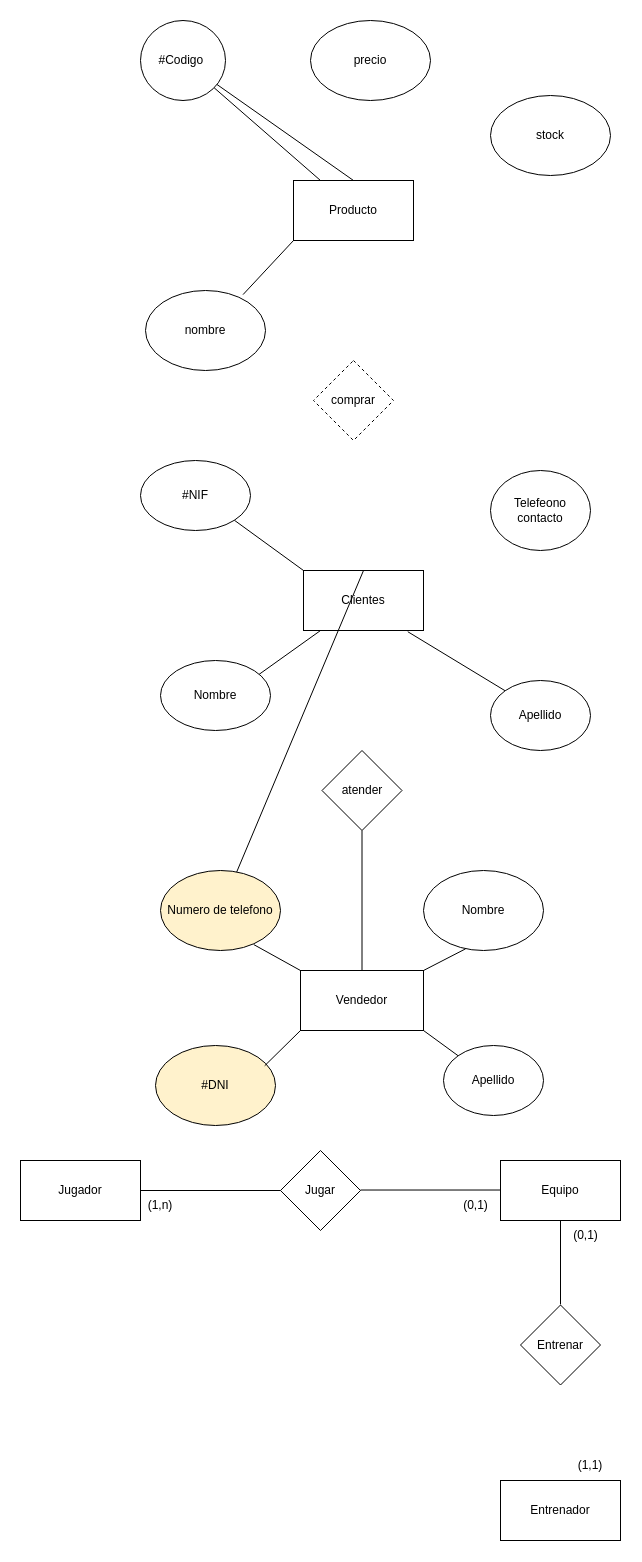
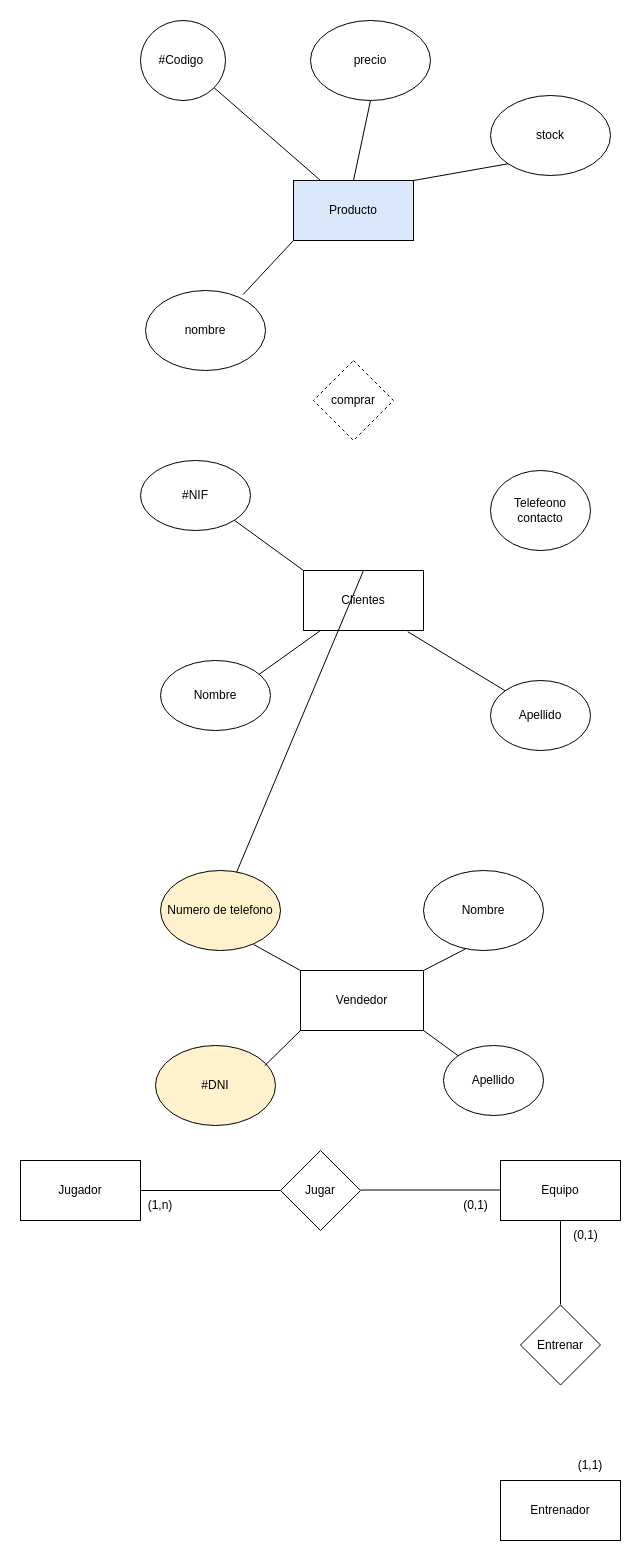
  <mxCell id="0" />
  <mxCell id="1" parent="0" />
  <mxCell id="2" value="Clientes" style="rounded=0;whiteSpace=wrap;html=1;" parent="1" vertex="1"><mxGeometry x="303" y="570" width="120" height="60" as="geometry" /></mxCell>
  <mxCell id="3" value="" style="endArrow=none;html=1;rounded=0;entryX=0.142;entryY=1;entryDx=0;entryDy=0;entryPerimeter=0;" parent="1" target="2" edge="1"><mxGeometry width="50" height="50" relative="1" as="geometry"><mxPoint x="250" y="680" as="sourcePoint" /><mxPoint x="300" y="630" as="targetPoint" /></mxGeometry></mxCell>
  <mxCell id="4" value="Nombre" style="ellipse;whiteSpace=wrap;html=1;" parent="1" vertex="1"><mxGeometry x="160" y="660" width="110" height="70" as="geometry" /></mxCell>
  <mxCell id="5" value="" style="endArrow=none;html=1;rounded=0;entryX=0.869;entryY=1.02;entryDx=0;entryDy=0;entryPerimeter=0;exitX=0;exitY=0;exitDx=0;exitDy=0;" parent="1" source="6" target="2" edge="1"><mxGeometry width="50" height="50" relative="1" as="geometry"><mxPoint x="450" y="689" as="sourcePoint" /><mxPoint x="330" y="730" as="targetPoint" /></mxGeometry></mxCell>
  <mxCell id="6" value="Apellido" style="ellipse;whiteSpace=wrap;html=1;" parent="1" vertex="1"><mxGeometry x="490" y="680" width="100" height="70" as="geometry" /></mxCell>
  <mxCell id="7" value="Telefeono contacto" style="ellipse;whiteSpace=wrap;html=1;" parent="1" vertex="1"><mxGeometry x="490" y="470" width="100" height="80" as="geometry" /></mxCell>
  <mxCell id="8" value="#NIF" style="ellipse;whiteSpace=wrap;html=1;" parent="1" vertex="1"><mxGeometry x="140" y="460" width="110" height="70" as="geometry" /></mxCell>
  <mxCell id="9" value="" style="endArrow=none;html=1;rounded=0;exitX=0;exitY=0;exitDx=0;exitDy=0;entryX=1;entryY=1;entryDx=0;entryDy=0;" parent="1" source="2" target="8" edge="1"><mxGeometry width="50" height="50" relative="1" as="geometry"><mxPoint x="280" y="500" as="sourcePoint" /><mxPoint x="240" y="540" as="targetPoint" /></mxGeometry></mxCell>
- <mxCell id="10" value="Producto" style="rounded=0;whiteSpace=wrap;html=1;" parent="1" vertex="1"><mxGeometry x="293" y="180" width="120" height="60" as="geometry" /></mxCell>
+ <mxCell id="10" value="Producto" style="rounded=0;whiteSpace=wrap;html=1;fillColor=#dae8fc;" parent="1" vertex="1"><mxGeometry x="293" y="180" width="120" height="60" as="geometry" /></mxCell>
  <mxCell id="11" value="#Codigo&amp;nbsp;" style="ellipse;whiteSpace=wrap;html=1;" parent="1" vertex="1"><mxGeometry x="140" y="20" width="85" height="80" as="geometry" /></mxCell>
  <mxCell id="12" value="precio" style="ellipse;whiteSpace=wrap;html=1;" parent="1" vertex="1"><mxGeometry x="310" y="20" width="120" height="80" as="geometry" /></mxCell>
  <mxCell id="13" value="stock&lt;br&gt;" style="ellipse;whiteSpace=wrap;html=1;" parent="1" vertex="1"><mxGeometry x="490" y="95" width="120" height="80" as="geometry" /></mxCell>
  <mxCell id="14" value="nombre" style="ellipse;whiteSpace=wrap;html=1;" parent="1" vertex="1"><mxGeometry x="145" y="290" width="120" height="80" as="geometry" /></mxCell>
  <mxCell id="15" value="" style="endArrow=none;html=1;rounded=0;" parent="1" source="11" edge="1"><mxGeometry width="50" height="50" relative="1" as="geometry"><mxPoint x="270" y="230" as="sourcePoint" /><mxPoint x="320" y="180" as="targetPoint" /><Array as="points" /></mxGeometry></mxCell>
- <mxCell id="16" value="" style="endArrow=none;html=1;rounded=0;exitX=0.5;exitY=0;exitDx=0;exitDy=0;" parent="1" source="10" target="11" edge="1"><mxGeometry width="50" height="50" relative="1" as="geometry"><mxPoint x="270" y="230" as="sourcePoint" /><mxPoint x="320" y="180" as="targetPoint" /></mxGeometry></mxCell>
+ <mxCell id="16" value="" style="endArrow=none;html=1;rounded=0;entryX=0.5;entryY=1;entryDx=0;entryDy=0;exitX=0.5;exitY=0;exitDx=0;exitDy=0;" parent="1" source="10" target="12" edge="1"><mxGeometry width="50" height="50" relative="1" as="geometry"><mxPoint x="270" y="230" as="sourcePoint" /><mxPoint x="320" y="180" as="targetPoint" /></mxGeometry></mxCell>
+ <mxCell id="17" value="" style="endArrow=none;html=1;rounded=0;entryX=0;entryY=1;entryDx=0;entryDy=0;exitX=1;exitY=0;exitDx=0;exitDy=0;" parent="1" source="10" target="13" edge="1"><mxGeometry width="50" height="50" relative="1" as="geometry"><mxPoint x="270" y="230" as="sourcePoint" /><mxPoint x="320" y="180" as="targetPoint" /></mxGeometry></mxCell>
  <mxCell id="18" value="" style="endArrow=none;html=1;rounded=0;exitX=0.813;exitY=0.051;exitDx=0;exitDy=0;exitPerimeter=0;entryX=0;entryY=1;entryDx=0;entryDy=0;" parent="1" source="14" target="10" edge="1"><mxGeometry width="50" height="50" relative="1" as="geometry"><mxPoint x="270" y="230" as="sourcePoint" /><mxPoint x="320" y="190" as="targetPoint" /></mxGeometry></mxCell>
  <mxCell id="19" value="Vendedor" style="rounded=0;whiteSpace=wrap;html=1;" parent="1" vertex="1"><mxGeometry x="300" y="970" width="123" height="60" as="geometry" /></mxCell>
  <mxCell id="20" value="Numero de telefono" style="ellipse;whiteSpace=wrap;html=1;fillColor=#fff2cc;" parent="1" vertex="1"><mxGeometry x="160" y="870" width="120" height="80" as="geometry" /></mxCell>
  <mxCell id="21" value="Nombre" style="ellipse;whiteSpace=wrap;html=1;" parent="1" vertex="1"><mxGeometry x="423" y="870" width="120" height="80" as="geometry" /></mxCell>
  <mxCell id="22" value="" style="endArrow=none;html=1;rounded=0;exitX=0;exitY=0;exitDx=0;exitDy=0;entryX=0.777;entryY=0.926;entryDx=0;entryDy=0;entryPerimeter=0;" parent="1" source="19" target="20" edge="1"><mxGeometry width="50" height="50" relative="1" as="geometry"><mxPoint x="270" y="900" as="sourcePoint" /><mxPoint x="320" y="850" as="targetPoint" /></mxGeometry></mxCell>
  <mxCell id="23" value="" style="endArrow=none;html=1;rounded=0;entryX=0.351;entryY=0.979;entryDx=0;entryDy=0;entryPerimeter=0;exitX=1;exitY=0;exitDx=0;exitDy=0;" parent="1" source="19" target="21" edge="1"><mxGeometry width="50" height="50" relative="1" as="geometry"><mxPoint x="270" y="900" as="sourcePoint" /><mxPoint x="320" y="850" as="targetPoint" /></mxGeometry></mxCell>
  <mxCell id="24" value="Apellido" style="ellipse;whiteSpace=wrap;html=1;" parent="1" vertex="1"><mxGeometry x="443" y="1045" width="100" height="70" as="geometry" /></mxCell>
  <mxCell id="25" value="" style="endArrow=none;html=1;rounded=0;entryX=1;entryY=1;entryDx=0;entryDy=0;exitX=0;exitY=0;exitDx=0;exitDy=0;" parent="1" source="24" target="19" edge="1"><mxGeometry width="50" height="50" relative="1" as="geometry"><mxPoint x="270" y="900" as="sourcePoint" /><mxPoint x="320" y="850" as="targetPoint" /></mxGeometry></mxCell>
  <mxCell id="26" value="#DNI&lt;br&gt;" style="ellipse;whiteSpace=wrap;html=1;fillColor=#fff2cc;" parent="1" vertex="1"><mxGeometry x="155" y="1045" width="120" height="80" as="geometry" /></mxCell>
  <mxCell id="27" value="" style="endArrow=none;html=1;rounded=0;exitX=0.91;exitY=0.253;exitDx=0;exitDy=0;exitPerimeter=0;" parent="1" source="26" edge="1"><mxGeometry width="50" height="50" relative="1" as="geometry"><mxPoint x="250" y="1080" as="sourcePoint" /><mxPoint x="300" y="1030" as="targetPoint" /></mxGeometry></mxCell>
  <mxCell id="28" value="comprar" style="rhombus;whiteSpace=wrap;html=1;dashed=1;" parent="1" vertex="1"><mxGeometry x="313" y="360" width="80" height="80" as="geometry" /></mxCell>
- <mxCell id="29" value="atender&lt;br&gt;" style="rhombus;whiteSpace=wrap;html=1;" parent="1" vertex="1"><mxGeometry x="321.5" y="750" width="80" height="80" as="geometry" /></mxCell>
- <mxCell id="30" value="" style="endArrow=none;html=1;rounded=0;exitX=0.5;exitY=0;exitDx=0;exitDy=0;entryX=0.5;entryY=1;entryDx=0;entryDy=0;" parent="1" source="19" target="29" edge="1"><mxGeometry width="50" height="50" relative="1" as="geometry"><mxPoint x="270" y="800" as="sourcePoint" /><mxPoint x="320" y="750" as="targetPoint" /></mxGeometry></mxCell>
  <mxCell id="31" value="" style="endArrow=none;html=1;rounded=0;exitX=0.5;exitY=0;exitDx=0;exitDy=0;" parent="1" source="2" target="20" edge="1"><mxGeometry width="50" height="50" relative="1" as="geometry"><mxPoint x="270" y="420" as="sourcePoint" /><mxPoint x="320" y="370" as="targetPoint" /></mxGeometry></mxCell>
  <mxCell id="32" value="Jugador" style="rounded=0;whiteSpace=wrap;html=1;" parent="1" vertex="1"><mxGeometry x="20" y="1160" width="120" height="60" as="geometry" /></mxCell>
  <mxCell id="33" value="Equipo" style="rounded=0;whiteSpace=wrap;html=1;" parent="1" vertex="1"><mxGeometry x="500" y="1160" width="120" height="60" as="geometry" /></mxCell>
  <mxCell id="34" value="Entrenador" style="rounded=0;whiteSpace=wrap;html=1;" parent="1" vertex="1"><mxGeometry x="500" y="1480" width="120" height="60" as="geometry" /></mxCell>
  <mxCell id="35" value="Entrenar" style="rhombus;whiteSpace=wrap;html=1;" parent="1" vertex="1"><mxGeometry x="520" y="1304.5" width="80" height="80" as="geometry" /></mxCell>
  <mxCell id="36" value="Jugar" style="rhombus;whiteSpace=wrap;html=1;" parent="1" vertex="1"><mxGeometry x="280" y="1150" width="80" height="80" as="geometry" /></mxCell>
  <mxCell id="37" value="" style="endArrow=none;html=1;rounded=0;exitX=1;exitY=0.5;exitDx=0;exitDy=0;entryX=0;entryY=0.5;entryDx=0;entryDy=0;" parent="1" source="32" target="36" edge="1"><mxGeometry width="50" height="50" relative="1" as="geometry"><mxPoint x="270" y="1370" as="sourcePoint" /><mxPoint x="320" y="1320" as="targetPoint" /></mxGeometry></mxCell>
  <mxCell id="38" value="" style="endArrow=none;html=1;rounded=0;exitX=1;exitY=0.5;exitDx=0;exitDy=0;entryX=0;entryY=0.5;entryDx=0;entryDy=0;" parent="1" edge="1"><mxGeometry width="50" height="50" relative="1" as="geometry"><mxPoint x="360" y="1189.52" as="sourcePoint" /><mxPoint x="500" y="1189.52" as="targetPoint" /></mxGeometry></mxCell>
  <mxCell id="39" value="" style="endArrow=none;html=1;rounded=0;exitX=1;exitY=0.5;exitDx=0;exitDy=0;entryX=0.5;entryY=1;entryDx=0;entryDy=0;" parent="1" target="33" edge="1"><mxGeometry width="50" height="50" relative="1" as="geometry"><mxPoint x="560" y="1304" as="sourcePoint" /><mxPoint x="700" y="1304" as="targetPoint" /></mxGeometry></mxCell>
  <mxCell id="40" value="(0,1)" style="text;html=1;align=center;verticalAlign=middle;resizable=0;points=[];autosize=1;strokeColor=none;fillColor=none;" parent="1" vertex="1"><mxGeometry x="450" y="1190" width="50" height="30" as="geometry" /></mxCell>
  <mxCell id="41" value="(1,n)" style="text;html=1;strokeColor=none;fillColor=none;align=center;verticalAlign=middle;whiteSpace=wrap;rounded=0;" parent="1" vertex="1"><mxGeometry x="130" y="1190" width="60" height="30" as="geometry" /></mxCell>
  <mxCell id="42" value="(0,1)" style="text;html=1;align=center;verticalAlign=middle;resizable=0;points=[];autosize=1;strokeColor=none;fillColor=none;" parent="1" vertex="1"><mxGeometry x="560" y="1220" width="50" height="30" as="geometry" /></mxCell>
  <mxCell id="43" value="(1,1)" style="text;html=1;strokeColor=none;fillColor=none;align=center;verticalAlign=middle;whiteSpace=wrap;rounded=0;" parent="1" vertex="1"><mxGeometry x="560" y="1450" width="60" height="30" as="geometry" /></mxCell>
